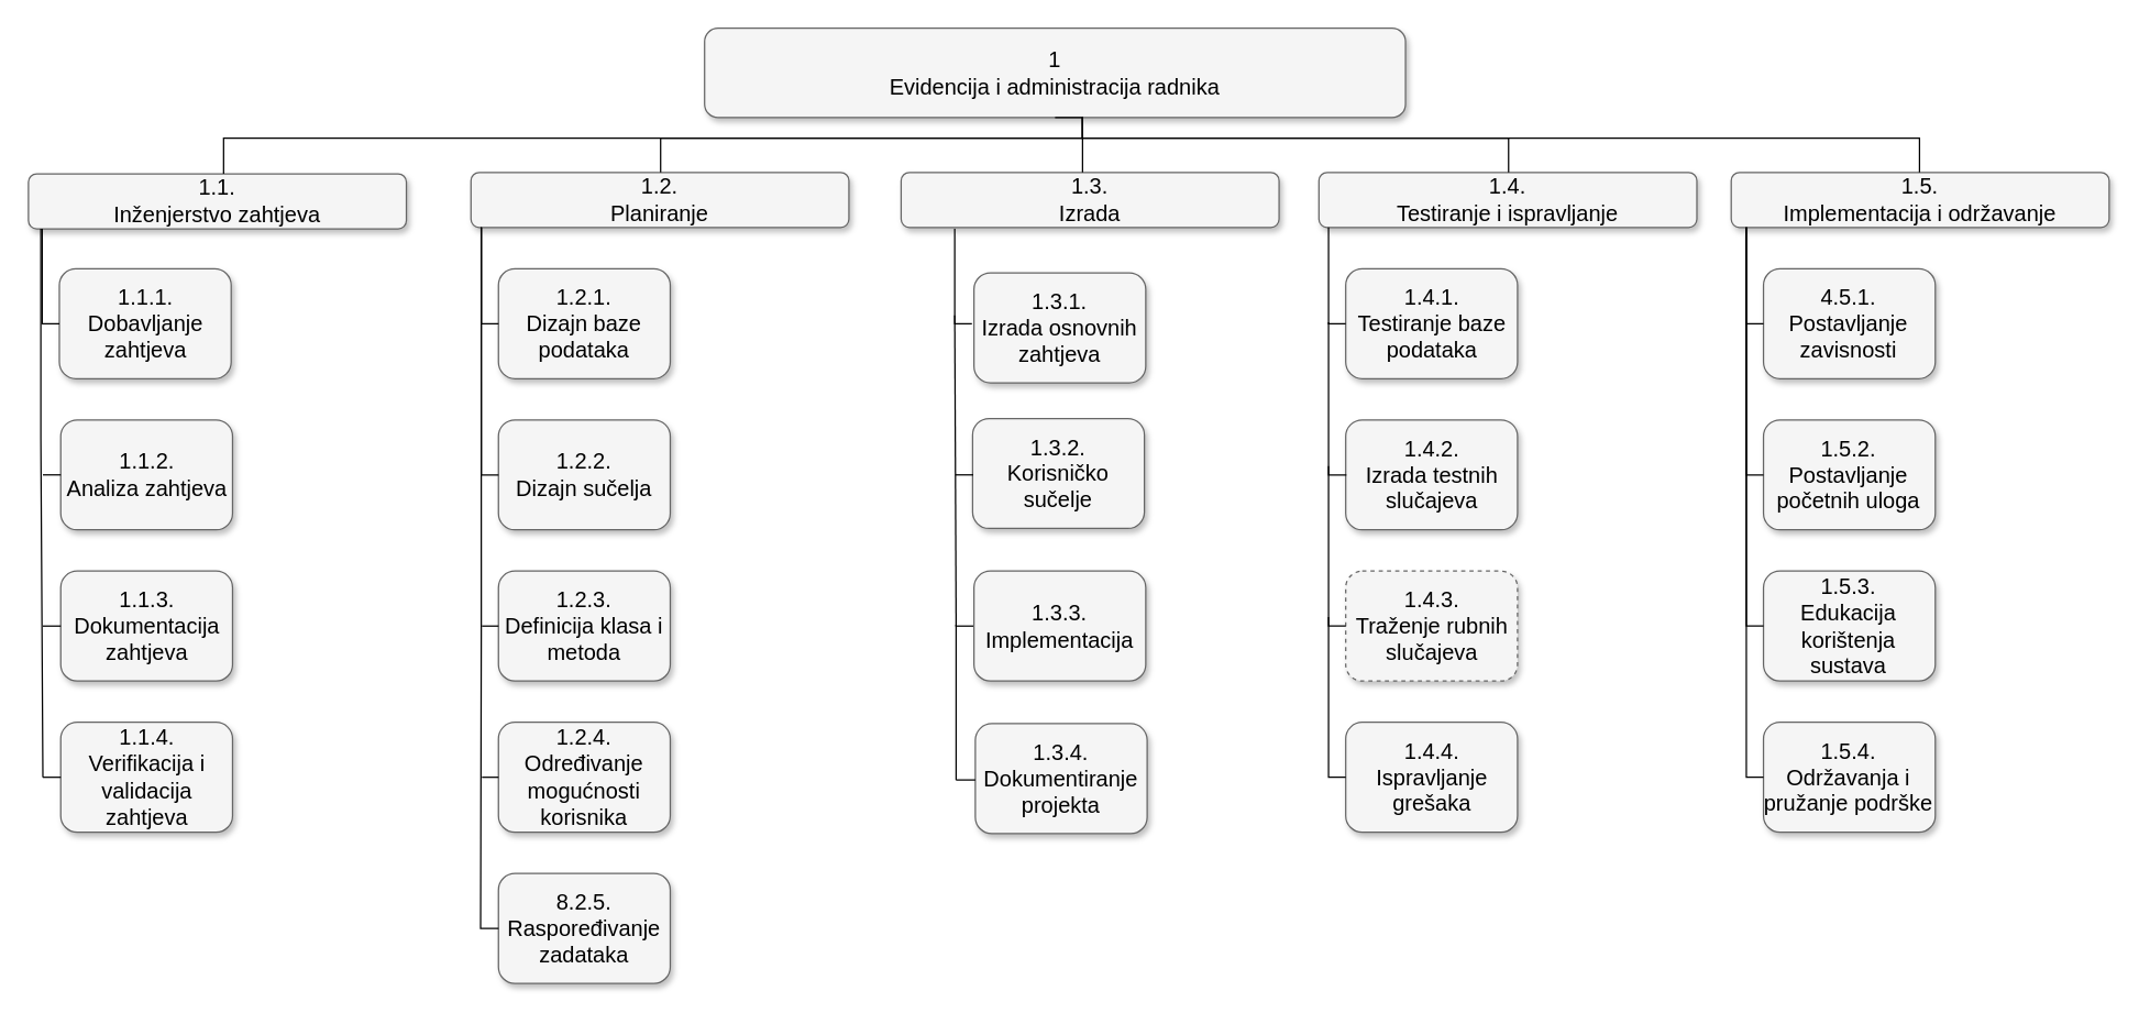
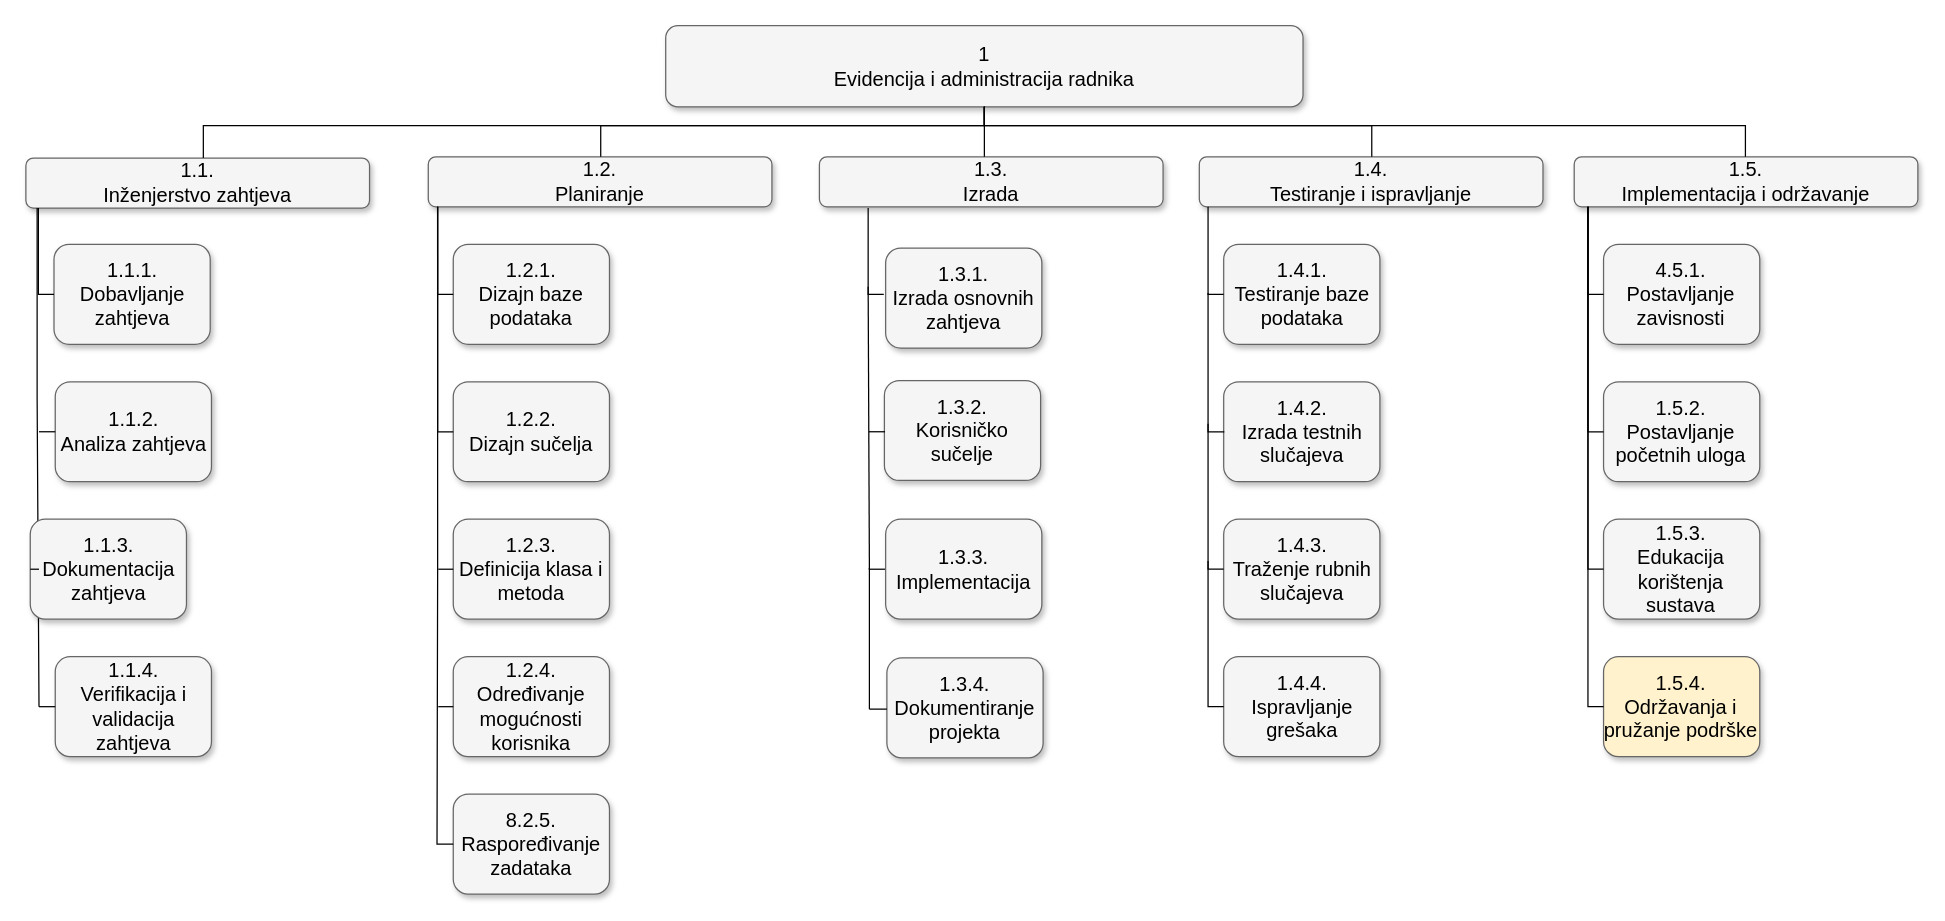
  <mxCell id="0" />
  <mxCell id="1" parent="0" />
- <mxCell id="2" value="1&lt;br&gt;Evidencija i administracija radnika" style="whiteSpace=wrap;html=1;rounded=1;shadow=1;strokeWidth=1;fontSize=16;align=center;fillColor=#f5f5f5;strokeColor=#666666;" parent="1" vertex="1"><mxGeometry x="512" y="20" width="510" height="65" as="geometry" /></mxCell>
+ <mxCell id="2" value="1&lt;br&gt;Evidencija i administracija radnika" style="whiteSpace=wrap;html=1;rounded=1;shadow=1;strokeWidth=1;fontSize=16;align=center;fillColor=#f5f5f5;strokeColor=#666666;" parent="1" vertex="1"><mxGeometry x="532" y="20" width="510" height="65" as="geometry" /></mxCell>
  <mxCell id="3" value="1.2.&lt;br&gt;Planiranje" style="whiteSpace=wrap;html=1;rounded=1;shadow=1;strokeWidth=1;fontSize=16;align=center;fillColor=#f5f5f5;strokeColor=#666666;" parent="1" vertex="1"><mxGeometry x="342" y="125" width="275" height="40" as="geometry" /></mxCell>
  <mxCell id="4" value="1.3.&lt;br&gt;Izrada" style="whiteSpace=wrap;html=1;rounded=1;shadow=1;strokeWidth=1;fontSize=16;align=center;fillColor=#f5f5f5;strokeColor=#666666;" parent="1" vertex="1"><mxGeometry x="655" y="125" width="275" height="40" as="geometry" /></mxCell>
  <mxCell id="5" value="1.1.&lt;br&gt;Inženjerstvo zahtjeva" style="whiteSpace=wrap;html=1;rounded=1;shadow=1;strokeWidth=1;fontSize=16;align=center;fillColor=#f5f5f5;strokeColor=#666666;" parent="1" vertex="1"><mxGeometry x="20" y="126" width="275" height="40" as="geometry" /></mxCell>
  <mxCell id="6" value="1.4.&lt;br&gt;Testiranje i ispravljanje" style="whiteSpace=wrap;html=1;rounded=1;shadow=1;strokeWidth=1;fontSize=16;align=center;fillColor=#f5f5f5;strokeColor=#666666;" parent="1" vertex="1"><mxGeometry x="959" y="125" width="275" height="40" as="geometry" /></mxCell>
  <mxCell id="7" value="1.5.&lt;br&gt;Implementacija i održavanje" style="whiteSpace=wrap;html=1;rounded=1;shadow=1;strokeWidth=1;fontSize=16;align=center;fillColor=#f5f5f5;strokeColor=#666666;" parent="1" vertex="1"><mxGeometry x="1259" y="125" width="275" height="40" as="geometry" /></mxCell>
  <mxCell id="8" value="1.2.1.&lt;br&gt;Dizajn baze podataka" style="whiteSpace=wrap;html=1;rounded=1;shadow=1;strokeWidth=1;fontSize=16;align=center;fillColor=#f5f5f5;strokeColor=#666666;" parent="1" vertex="1"><mxGeometry x="362" y="195" width="125" height="80" as="geometry" /></mxCell>
  <mxCell id="9" value="&lt;span&gt;1.3.1.&lt;br&gt;Izrada osnovnih zahtjeva&lt;br&gt;&lt;/span&gt;" style="whiteSpace=wrap;html=1;rounded=1;shadow=1;strokeWidth=1;fontSize=16;align=center;fillColor=#f5f5f5;strokeColor=#666666;" parent="1" vertex="1"><mxGeometry x="708" y="198" width="125" height="80" as="geometry" /></mxCell>
  <mxCell id="10" value="1.1.1.&lt;br&gt;Dobavljanje zahtjeva" style="whiteSpace=wrap;html=1;rounded=1;shadow=1;strokeWidth=1;fontSize=16;align=center;fillColor=#f5f5f5;strokeColor=#666666;" parent="1" vertex="1"><mxGeometry x="42.5" y="195" width="125" height="80" as="geometry" /></mxCell>
  <mxCell id="11" value="1.4.1.&lt;br&gt;Testiranje baze podataka" style="whiteSpace=wrap;html=1;rounded=1;shadow=1;strokeWidth=1;fontSize=16;align=center;fillColor=#f5f5f5;strokeColor=#666666;" parent="1" vertex="1"><mxGeometry x="978.51" y="195" width="125" height="80" as="geometry" /></mxCell>
  <mxCell id="12" value="4.5.1.&lt;br&gt;Postavljanje zavisnosti" style="whiteSpace=wrap;html=1;rounded=1;shadow=1;strokeWidth=1;fontSize=16;align=center;fillColor=#f5f5f5;strokeColor=#666666;" parent="1" vertex="1"><mxGeometry x="1282.49" y="195" width="125" height="80" as="geometry" /></mxCell>
  <mxCell id="13" value="1.2.2.&lt;br&gt;Dizajn sučelja" style="whiteSpace=wrap;html=1;rounded=1;shadow=1;strokeWidth=1;fontSize=16;align=center;fillColor=#f5f5f5;strokeColor=#666666;" parent="1" vertex="1"><mxGeometry x="362" y="305" width="125" height="80" as="geometry" /></mxCell>
  <mxCell id="14" value="&lt;span&gt;1.5.2.&lt;br&gt;Postavljanje početnih uloga&lt;br&gt;&lt;/span&gt;" style="whiteSpace=wrap;html=1;rounded=1;shadow=1;strokeWidth=1;fontSize=16;align=center;fillColor=#f5f5f5;strokeColor=#666666;" parent="1" vertex="1"><mxGeometry x="1282.49" y="305" width="125" height="80" as="geometry" /></mxCell>
  <mxCell id="15" value="&lt;span&gt;1.5.3.&lt;br&gt;Edukacija korištenja sustava&lt;br&gt;&lt;/span&gt;" style="whiteSpace=wrap;html=1;rounded=1;shadow=1;strokeWidth=1;fontSize=16;align=center;fillColor=#f5f5f5;strokeColor=#666666;" parent="1" vertex="1"><mxGeometry x="1282.49" y="415" width="125" height="80" as="geometry" /></mxCell>
- <mxCell id="16" value="&lt;span&gt;1.5.4.&lt;br&gt;Održavanja i pružanje podrške&lt;br&gt;&lt;/span&gt;" style="whiteSpace=wrap;html=1;rounded=1;shadow=1;strokeWidth=1;fontSize=16;align=center;fillColor=#f5f5f5;strokeColor=#666666;" parent="1" vertex="1"><mxGeometry x="1282.49" y="525" width="125" height="80" as="geometry" /></mxCell>
+ <mxCell id="16" value="&lt;span&gt;1.5.4.&lt;br&gt;Održavanja i pružanje podrške&lt;br&gt;&lt;/span&gt;" style="whiteSpace=wrap;html=1;rounded=1;shadow=1;strokeWidth=1;fontSize=16;align=center;fillColor=#fff2cc;strokeColor=#666666;" parent="1" vertex="1"><mxGeometry x="1282.49" y="525" width="125" height="80" as="geometry" /></mxCell>
  <mxCell id="17" value="1.1.2.&lt;br&gt;Analiza zahtjeva" style="whiteSpace=wrap;html=1;rounded=1;shadow=1;strokeWidth=1;fontSize=16;align=center;fillColor=#f5f5f5;strokeColor=#666666;" parent="1" vertex="1"><mxGeometry x="43.5" y="305" width="125" height="80" as="geometry" /></mxCell>
  <mxCell id="18" value="8.2.5.&lt;br&gt;Raspoređivanje zadataka" style="whiteSpace=wrap;html=1;rounded=1;shadow=1;strokeWidth=1;fontSize=16;align=center;fillColor=#f5f5f5;strokeColor=#666666;" parent="1" vertex="1"><mxGeometry x="362" y="635" width="125" height="80" as="geometry" /></mxCell>
  <mxCell id="19" style="edgeStyle=orthogonalEdgeStyle;html=1;startSize=6;endFill=0;endSize=6;strokeWidth=1;fontSize=16;rounded=0;endArrow=none;" parent="1" source="2" target="3" edge="1"><mxGeometry relative="1" as="geometry"><Array as="points"><mxPoint x="787" y="100" /><mxPoint x="480" y="100" /></Array></mxGeometry></mxCell>
  <mxCell id="20" style="edgeStyle=elbowEdgeStyle;html=1;startSize=6;endFill=0;endSize=6;strokeWidth=1;fontSize=16;rounded=0;endArrow=none;" parent="1" source="2" target="4" edge="1"><mxGeometry relative="1" as="geometry"><Array as="points"><mxPoint x="787" y="105" /></Array></mxGeometry></mxCell>
  <mxCell id="21" style="edgeStyle=orthogonalEdgeStyle;html=1;startSize=6;endFill=0;endSize=6;strokeWidth=1;fontSize=16;rounded=0;endArrow=none;exitX=0.5;exitY=1;" parent="1" source="2" target="5" edge="1"><mxGeometry relative="1" as="geometry"><Array as="points"><mxPoint x="787" y="100" /><mxPoint x="162" y="100" /></Array></mxGeometry></mxCell>
  <mxCell id="22" style="edgeStyle=orthogonalEdgeStyle;html=1;startSize=6;endFill=0;endSize=6;strokeWidth=1;fontSize=16;rounded=0;endArrow=none;" parent="1" source="2" target="6" edge="1"><mxGeometry relative="1" as="geometry"><Array as="points"><mxPoint x="787" y="100" /><mxPoint x="1097" y="100" /></Array></mxGeometry></mxCell>
  <mxCell id="23" style="edgeStyle=orthogonalEdgeStyle;html=1;startSize=6;endFill=0;endSize=6;strokeWidth=1;fontSize=16;rounded=0;endArrow=none;" parent="1" source="2" target="7" edge="1"><mxGeometry relative="1" as="geometry"><Array as="points"><mxPoint x="787" y="100" /><mxPoint x="1396" y="100" /></Array></mxGeometry></mxCell>
  <mxCell id="24" style="edgeStyle=orthogonalEdgeStyle;html=1;startSize=6;endFill=0;endSize=6;strokeWidth=1;fontSize=16;rounded=0;entryX=0;entryY=0.5;endArrow=none;" parent="1" target="8" edge="1"><mxGeometry relative="1" as="geometry"><Array as="points"><mxPoint x="350" y="235" /></Array><mxPoint x="349.467" y="165" as="sourcePoint" /></mxGeometry></mxCell>
  <mxCell id="25" style="edgeStyle=orthogonalEdgeStyle;html=1;startSize=6;endFill=0;endSize=6;strokeWidth=1;fontSize=16;rounded=0;entryX=0;entryY=0.5;endArrow=none;" parent="1" target="13" edge="1"><mxGeometry relative="1" as="geometry"><Array as="points"><mxPoint x="350" y="345" /></Array><mxPoint x="349.467" y="165" as="sourcePoint" /></mxGeometry></mxCell>
  <mxCell id="26" style="edgeStyle=orthogonalEdgeStyle;html=1;startSize=6;endFill=0;endSize=6;strokeWidth=1;fontSize=16;rounded=0;entryX=0;entryY=0.5;endArrow=none;" parent="1" target="18" edge="1"><mxGeometry relative="1" as="geometry"><Array as="points"><mxPoint x="350" y="455" /><mxPoint x="349" y="565" /></Array><mxPoint x="349.467" y="165" as="sourcePoint" /></mxGeometry></mxCell>
  <mxCell id="27" style="edgeStyle=orthogonalEdgeStyle;html=1;startSize=6;endFill=0;endSize=6;strokeWidth=1;fontSize=16;rounded=0;endArrow=none;entryX=0;entryY=0.5;" parent="1" target="10" edge="1"><mxGeometry relative="1" as="geometry"><Array as="points"><mxPoint x="29.5" y="235" /></Array><mxPoint x="30" y="166" as="sourcePoint" /></mxGeometry></mxCell>
  <mxCell id="28" style="edgeStyle=orthogonalEdgeStyle;html=1;startSize=6;endFill=0;endSize=6;strokeWidth=1;fontSize=16;rounded=0;endArrow=none;" parent="1" edge="1"><mxGeometry relative="1" as="geometry"><Array as="points"><mxPoint x="29.5" y="318" /><mxPoint x="29.5" y="318" /></Array><mxPoint x="29" y="166" as="sourcePoint" /><mxPoint x="30.5" y="565" as="targetPoint" /></mxGeometry></mxCell>
  <mxCell id="29" style="edgeStyle=orthogonalEdgeStyle;html=1;startSize=6;endFill=0;endSize=6;strokeWidth=1;fontSize=16;rounded=0;endArrow=none;entryX=0;entryY=0.5;" parent="1" target="11" edge="1"><mxGeometry relative="1" as="geometry"><Array as="points"><mxPoint x="966.51" y="235" /></Array><mxPoint x="966" y="165" as="sourcePoint" /></mxGeometry></mxCell>
  <mxCell id="30" style="edgeStyle=orthogonalEdgeStyle;html=1;startSize=6;endFill=0;endSize=6;strokeWidth=1;fontSize=16;rounded=0;endArrow=none;entryX=0;entryY=0.5;" parent="1" target="12" edge="1"><mxGeometry relative="1" as="geometry"><Array as="points"><mxPoint x="1270.49" y="235" /></Array><mxPoint x="1269.997" y="165" as="sourcePoint" /></mxGeometry></mxCell>
  <mxCell id="31" style="edgeStyle=orthogonalEdgeStyle;html=1;startSize=6;endFill=0;endSize=6;strokeWidth=1;fontSize=16;rounded=0;endArrow=none;entryX=0;entryY=0.5;" parent="1" target="14" edge="1"><mxGeometry relative="1" as="geometry"><Array as="points"><mxPoint x="1270.49" y="345" /></Array><mxPoint x="1269.997" y="165" as="sourcePoint" /></mxGeometry></mxCell>
  <mxCell id="32" style="edgeStyle=orthogonalEdgeStyle;html=1;startSize=6;endFill=0;endSize=6;strokeWidth=1;fontSize=16;rounded=0;endArrow=none;entryX=0;entryY=0.5;" parent="1" target="15" edge="1"><mxGeometry relative="1" as="geometry"><Array as="points"><mxPoint x="1270.49" y="455" /></Array><mxPoint x="1269.997" y="165" as="sourcePoint" /></mxGeometry></mxCell>
  <mxCell id="33" style="edgeStyle=orthogonalEdgeStyle;html=1;startSize=6;endFill=0;endSize=6;strokeWidth=1;fontSize=16;rounded=0;endArrow=none;entryX=0;entryY=0.5;" parent="1" target="16" edge="1"><mxGeometry relative="1" as="geometry"><Array as="points"><mxPoint x="1270.49" y="565" /></Array><mxPoint x="1269.997" y="165" as="sourcePoint" /></mxGeometry></mxCell>
- <mxCell id="34" value="1.1.3.&lt;br&gt;Dokumentacija&lt;br&gt;zahtjeva" style="whiteSpace=wrap;html=1;rounded=1;shadow=1;strokeWidth=1;fontSize=16;align=center;fillColor=#f5f5f5;strokeColor=#666666;" parent="1" vertex="1"><mxGeometry x="43.5" y="415" width="125" height="80" as="geometry" /></mxCell>
+ <mxCell id="34" value="1.1.3.&lt;br&gt;Dokumentacija&lt;br&gt;zahtjeva" style="whiteSpace=wrap;html=1;rounded=1;shadow=1;strokeWidth=1;fontSize=16;align=center;fillColor=#f5f5f5;strokeColor=#666666;" parent="1" vertex="1"><mxGeometry x="23.5" y="415" width="125" height="80" as="geometry" /></mxCell>
  <mxCell id="35" value="" style="endArrow=none;html=1;entryX=0;entryY=0.5;entryDx=0;entryDy=0;" parent="1" target="17" edge="1"><mxGeometry width="50" height="50" relative="1" as="geometry"><mxPoint x="30.5" y="345" as="sourcePoint" /><mxPoint x="148.5" y="318" as="targetPoint" /></mxGeometry></mxCell>
  <mxCell id="36" value="" style="endArrow=none;html=1;strokeColor=#000000;entryX=0;entryY=0.5;entryDx=0;entryDy=0;" parent="1" target="34" edge="1"><mxGeometry width="50" height="50" relative="1" as="geometry"><mxPoint x="30.5" y="455" as="sourcePoint" /><mxPoint x="82.5" y="416" as="targetPoint" /></mxGeometry></mxCell>
  <mxCell id="37" value="1.1.4.&lt;br&gt;Verifikacija i validacija&lt;br&gt;zahtjeva" style="whiteSpace=wrap;html=1;rounded=1;shadow=1;strokeWidth=1;fontSize=16;align=center;fillColor=#f5f5f5;strokeColor=#666666;" parent="1" vertex="1"><mxGeometry x="43.5" y="525" width="125" height="80" as="geometry" /></mxCell>
  <mxCell id="38" value="" style="endArrow=none;html=1;strokeColor=#000000;entryX=0;entryY=0.5;entryDx=0;entryDy=0;" parent="1" target="37" edge="1"><mxGeometry width="50" height="50" relative="1" as="geometry"><mxPoint x="30.5" y="565" as="sourcePoint" /><mxPoint x="82.5" y="526" as="targetPoint" /></mxGeometry></mxCell>
  <mxCell id="39" value="1.2.4.&lt;br&gt;Određivanje mogućnosti korisnika" style="whiteSpace=wrap;html=1;rounded=1;shadow=1;strokeWidth=1;fontSize=16;align=center;fillColor=#f5f5f5;strokeColor=#666666;" parent="1" vertex="1"><mxGeometry x="362" y="525" width="125" height="80" as="geometry" /></mxCell>
  <mxCell id="40" style="edgeStyle=orthogonalEdgeStyle;html=1;startSize=6;endFill=0;endSize=6;strokeWidth=1;fontSize=16;rounded=0;entryX=0;entryY=0.5;endArrow=none;" parent="1" target="39" edge="1"><mxGeometry relative="1" as="geometry"><Array as="points"><mxPoint x="350" y="565" /></Array><mxPoint x="350" y="565" as="sourcePoint" /></mxGeometry></mxCell>
  <mxCell id="41" value="1.2.3.&lt;br&gt;Definicija klasa i metoda" style="whiteSpace=wrap;html=1;rounded=1;shadow=1;strokeWidth=1;fontSize=16;align=center;fillColor=#f5f5f5;strokeColor=#666666;" parent="1" vertex="1"><mxGeometry x="362" y="415" width="125" height="80" as="geometry" /></mxCell>
  <mxCell id="42" style="edgeStyle=orthogonalEdgeStyle;html=1;startSize=6;endFill=0;endSize=6;strokeWidth=1;fontSize=16;rounded=0;entryX=0;entryY=0.5;endArrow=none;" parent="1" target="41" edge="1"><mxGeometry relative="1" as="geometry"><Array as="points"><mxPoint x="350" y="455" /></Array><mxPoint x="350" y="455" as="sourcePoint" /></mxGeometry></mxCell>
  <mxCell id="43" value="&lt;span&gt;1.3.2.&lt;br&gt;Korisničko sučelje&lt;br&gt;&lt;/span&gt;" style="whiteSpace=wrap;html=1;rounded=1;shadow=1;strokeWidth=1;fontSize=16;align=center;fillColor=#f5f5f5;strokeColor=#666666;" parent="1" vertex="1"><mxGeometry x="707" y="304" width="125" height="80" as="geometry" /></mxCell>
  <mxCell id="44" value="&lt;span&gt;1.3.3.&lt;br&gt;Implementacija&lt;br&gt;&lt;/span&gt;" style="whiteSpace=wrap;html=1;rounded=1;shadow=1;strokeWidth=1;fontSize=16;align=center;fillColor=#f5f5f5;strokeColor=#666666;" parent="1" vertex="1"><mxGeometry x="708" y="415" width="125" height="80" as="geometry" /></mxCell>
  <mxCell id="45" value="&lt;span&gt;1.3.4.&lt;br&gt;Dokumentiranje projekta&lt;br&gt;&lt;/span&gt;" style="whiteSpace=wrap;html=1;rounded=1;shadow=1;strokeWidth=1;fontSize=16;align=center;fillColor=#f5f5f5;strokeColor=#666666;" parent="1" vertex="1"><mxGeometry x="709" y="526" width="125" height="80" as="geometry" /></mxCell>
  <mxCell id="46" value="1.4.2.&lt;br&gt;Izrada testnih slučajeva" style="whiteSpace=wrap;html=1;rounded=1;shadow=1;strokeWidth=1;fontSize=16;align=center;fillColor=#f5f5f5;strokeColor=#666666;" parent="1" vertex="1"><mxGeometry x="978.51" y="305" width="125" height="80" as="geometry" /></mxCell>
  <mxCell id="47" style="edgeStyle=orthogonalEdgeStyle;html=1;startSize=6;endFill=0;endSize=6;strokeWidth=1;fontSize=16;rounded=0;endArrow=none;" parent="1" edge="1"><mxGeometry relative="1" as="geometry"><Array as="points"><mxPoint x="966" y="345" /></Array><mxPoint x="966" y="234" as="sourcePoint" /><mxPoint x="979" y="345" as="targetPoint" /></mxGeometry></mxCell>
- <mxCell id="48" value="1.4.3.&lt;br&gt;Traženje rubnih slučajeva" style="whiteSpace=wrap;html=1;rounded=1;shadow=1;strokeWidth=1;fontSize=16;align=center;fillColor=#f5f5f5;strokeColor=#666666;dashed=1;" parent="1" vertex="1"><mxGeometry x="978.51" y="415" width="125" height="80" as="geometry" /></mxCell>
+ <mxCell id="48" value="1.4.3.&lt;br&gt;Traženje rubnih slučajeva" style="whiteSpace=wrap;html=1;rounded=1;shadow=1;strokeWidth=1;fontSize=16;align=center;fillColor=#f5f5f5;strokeColor=#666666;" parent="1" vertex="1"><mxGeometry x="978.51" y="415" width="125" height="80" as="geometry" /></mxCell>
  <mxCell id="49" style="edgeStyle=orthogonalEdgeStyle;html=1;startSize=6;endFill=0;endSize=6;strokeWidth=1;fontSize=16;rounded=0;endArrow=none;entryX=0;entryY=0.5;" parent="1" target="48" edge="1"><mxGeometry relative="1" as="geometry"><Array as="points"><mxPoint x="966" y="455" /></Array><mxPoint x="966" y="338.5" as="sourcePoint" /></mxGeometry></mxCell>
  <mxCell id="50" value="1.4.4.&lt;br&gt;Ispravljanje grešaka" style="whiteSpace=wrap;html=1;rounded=1;shadow=1;strokeWidth=1;fontSize=16;align=center;fillColor=#f5f5f5;strokeColor=#666666;" parent="1" vertex="1"><mxGeometry x="978.51" y="525" width="125" height="80" as="geometry" /></mxCell>
  <mxCell id="51" style="edgeStyle=orthogonalEdgeStyle;html=1;startSize=6;endFill=0;endSize=6;strokeWidth=1;fontSize=16;rounded=0;endArrow=none;entryX=0;entryY=0.5;" parent="1" target="50" edge="1"><mxGeometry relative="1" as="geometry"><Array as="points"><mxPoint x="966" y="565" /></Array><mxPoint x="966" y="448.5" as="sourcePoint" /></mxGeometry></mxCell>
  <mxCell id="52" style="edgeStyle=orthogonalEdgeStyle;html=1;startSize=6;endFill=0;endSize=6;strokeWidth=1;fontSize=16;rounded=0;endArrow=none;entryX=0;entryY=0.5;" edge="1" parent="1"><mxGeometry relative="1" as="geometry"><Array as="points"><mxPoint x="693.5" y="235" /></Array><mxPoint x="694" y="166" as="sourcePoint" /><mxPoint x="706.5" y="235" as="targetPoint" /></mxGeometry></mxCell>
  <mxCell id="53" value="" style="endArrow=none;html=1;entryX=0;entryY=0.5;entryDx=0;entryDy=0;" edge="1" parent="1"><mxGeometry width="50" height="50" relative="1" as="geometry"><mxPoint x="694.5" y="345" as="sourcePoint" /><mxPoint x="707.5" y="345" as="targetPoint" /></mxGeometry></mxCell>
  <mxCell id="54" value="" style="endArrow=none;html=1;strokeColor=#000000;entryX=0;entryY=0.5;entryDx=0;entryDy=0;" edge="1" parent="1"><mxGeometry width="50" height="50" relative="1" as="geometry"><mxPoint x="694.5" y="455" as="sourcePoint" /><mxPoint x="707.5" y="455" as="targetPoint" /></mxGeometry></mxCell>
  <mxCell id="55" value="" style="endArrow=none;html=1;" edge="1" parent="1"><mxGeometry width="50" height="50" relative="1" as="geometry"><mxPoint x="695" y="455" as="sourcePoint" /><mxPoint x="694" y="229" as="targetPoint" /><Array as="points" /></mxGeometry></mxCell>
  <mxCell id="56" value="" style="endArrow=none;html=1;" edge="1" parent="1"><mxGeometry width="50" height="50" relative="1" as="geometry"><mxPoint x="695" y="454" as="sourcePoint" /><mxPoint x="695" y="567" as="targetPoint" /><Array as="points" /></mxGeometry></mxCell>
  <mxCell id="57" value="" style="endArrow=none;html=1;" edge="1" parent="1" target="45"><mxGeometry width="50" height="50" relative="1" as="geometry"><mxPoint x="695" y="567" as="sourcePoint" /><mxPoint x="713" y="547" as="targetPoint" /><Array as="points"><mxPoint x="705" y="567" /></Array></mxGeometry></mxCell>
